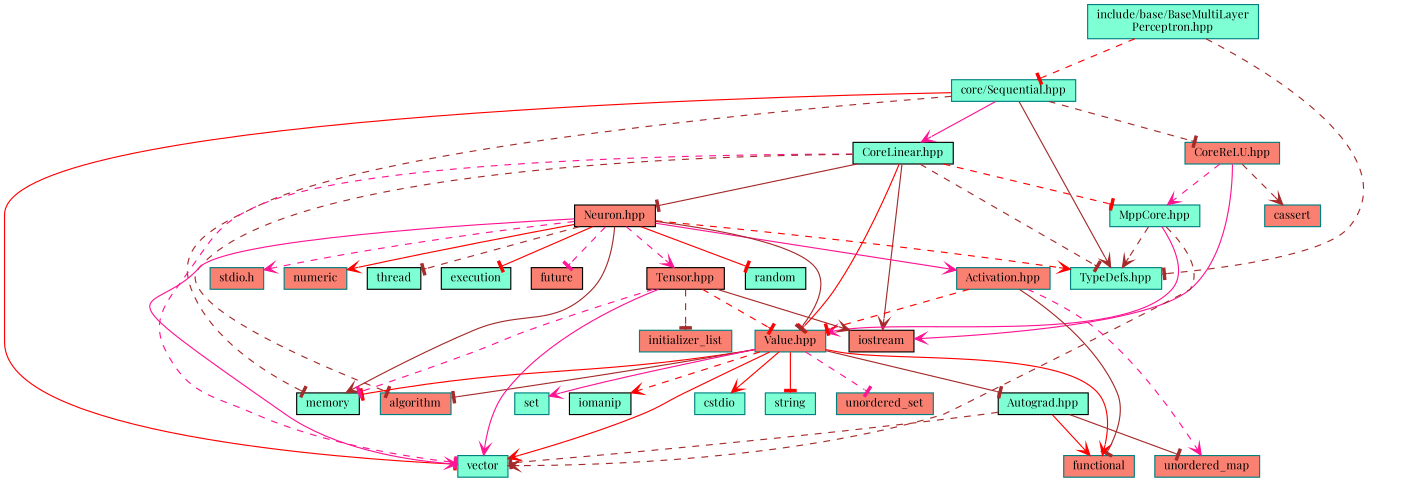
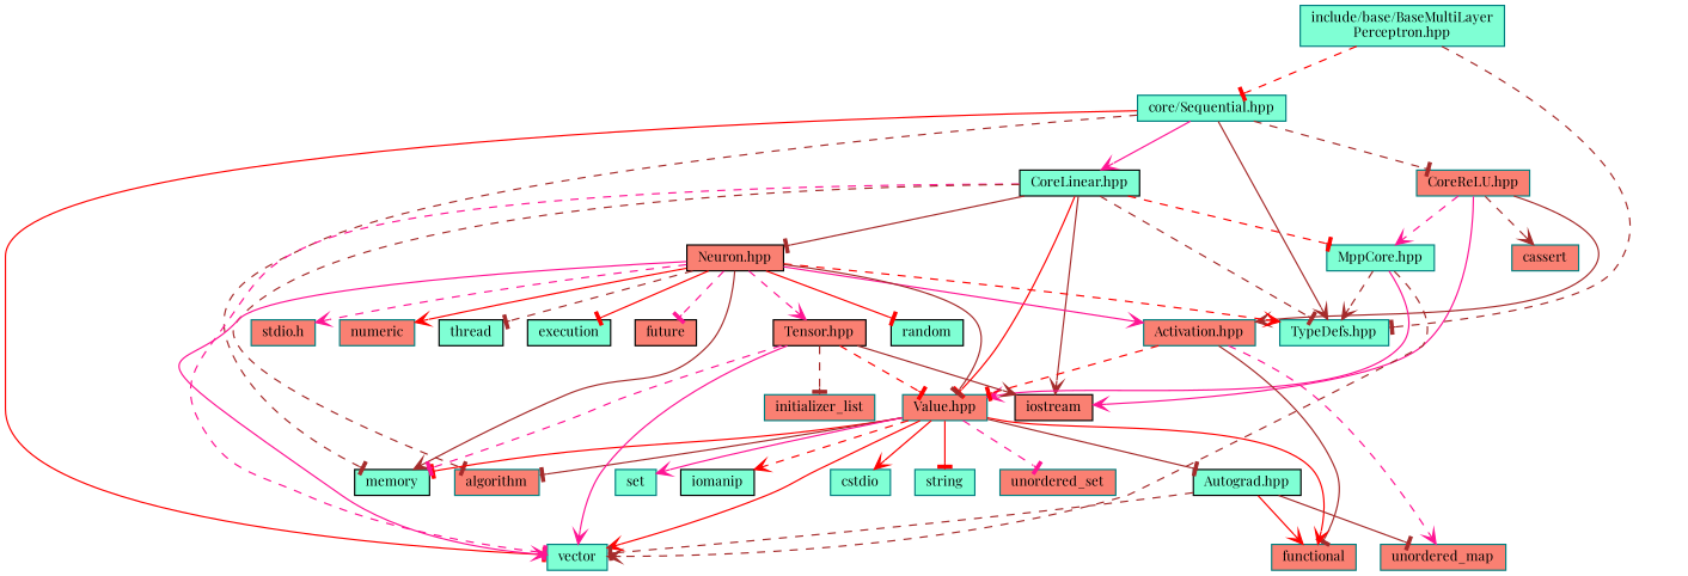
  digraph {
    fontname="Playfair Display"
    node [color=teal fillcolor=aquamarine fontname="Playfair Display" fontsize=10 shape=box style=filled]
    edge [arrowhead=tee color=brown fontname="Playfair Display" fontsize=10 labelfontname=Helvetica labelfontsize=10 style=solid]
    n1 [fontcolor=black height=0.2 label="include/base/BaseMultiLayer\lPerceptron.hpp" width=0.4]
    n2 [height=0.2 label="core/Sequential.hpp" width=0.4]
    n3 [height=0.2 label="TypeDefs.hpp" width=0.4]
    n4 [height=0.2 label=vector width=0.4]
    n5 [color=black height=0.2 label=memory width=0.4]
    n6 [fillcolor=salmon height=0.2 label="CoreReLU.hpp" width=0.4]
    n7 [color=black height=0.2 label="CoreLinear.hpp" width=0.4]
    n8 [color=black fillcolor=salmon height=0.2 label=iostream width=0.4]
    n9 [fillcolor=salmon height=0.2 label=cassert width=0.4]
    n10 [height=0.2 label="MppCore.hpp" width=0.4]
    n11 [fillcolor=salmon height=0.2 label="Activation.hpp" width=0.4]
    n12 [fillcolor=salmon height=0.2 label="Value.hpp" width=0.4]
    n13 [fillcolor=salmon height=0.2 label=algorithm width=0.4]
    n14 [color=black fillcolor=salmon height=0.2 label="Neuron.hpp" width=0.4]
    n15 [fillcolor=salmon height=0.2 label=functional width=0.4]
    n16 [fillcolor=salmon height=0.2 label=unordered_map width=0.4]
    n17 [height=0.2 label=cstdio width=0.4]
    n18 [height=0.2 label=string width=0.4]
    n19 [fillcolor=salmon height=0.2 label=unordered_set width=0.4]
    n20 [height=0.2 label=set width=0.4]
    n21 [color=black height=0.2 label=iomanip width=0.4]
    n22 [color=black height=0.2 label="Autograd.hpp" width=0.4]
    n23 [color=black fillcolor=salmon height=0.2 label="Tensor.hpp" width=0.4]
    n24 [color=black height=0.2 label=random width=0.4]
    n25 [fillcolor=salmon height=0.2 label="stdio.h" width=0.4]
    n26 [fillcolor=salmon height=0.2 label=numeric width=0.4]
    n27 [color=black height=0.2 label=thread width=0.4]
    n28 [color=black height=0.2 label=execution width=0.4]
    n29 [color=black fillcolor=salmon height=0.2 label=future width=0.4]
    n30 [fillcolor=salmon height=0.2 label=initializer_list width=0.4]
    n1 -> n2 [color=red style=dashed]
    n1 -> n3 [style=dashed]
    n2 -> n3 [arrowhead=vee]
    n2 -> n4 [color=red]
    n2 -> n5 [style=dashed]
    n2 -> n6 [style=dashed]
    n2 -> n7 [arrowhead=vee color=deeppink]
    n6 -> n8 [arrowhead=vee color=deeppink]
    n6 -> n9 [arrowhead=vee style=dashed]
    n6 -> n10 [arrowhead=vee color=deeppink style=dashed]
+   n6 -> n11 [arrowhead=vee]
    n7 -> n3 [style=dashed]
    n7 -> n4 [color=deeppink style=dashed]
    n7 -> n8 [arrowhead=vee]
    n7 -> n10 [color=red style=dashed]
    n7 -> n12 [color=red]
    n7 -> n13 [style=dashed]
    n7 -> n14
    n10 -> n3 [arrowhead=vee style=dashed]
    n10 -> n4 [arrowhead=vee style=dashed]
    n10 -> n12 [arrowhead=vee color=deeppink]
    n11 -> n12 [color=red style=dashed]
    n11 -> n15
    n11 -> n16 [arrowhead=vee color=deeppink style=dashed]
    n12 -> n4 [arrowhead=vee color=red]
    n12 -> n5 [color=red]
    n12 -> n13
    n12 -> n15 [arrowhead=vee color=red]
    n12 -> n17 [arrowhead=vee color=red]
    n12 -> n18 [color=red]
    n12 -> n19 [color=deeppink style=dashed]
    n12 -> n20 [arrowhead=vee color=deeppink]
    n12 -> n21 [arrowhead=vee color=red style=dashed]
    n12 -> n22
    n14 -> n3 [arrowhead=vee color=red style=dashed]
    n14 -> n4 [arrowhead=vee color=deeppink]
    n14 -> n5 [arrowhead=vee]
    n14 -> n11 [arrowhead=vee color=deeppink]
    n14 -> n12
    n14 -> n23 [arrowhead=vee color=deeppink style=dashed]
    n14 -> n24 [color=red]
    n14 -> n25 [arrowhead=vee color=deeppink style=dashed]
    n14 -> n26 [arrowhead=vee color=red]
    n14 -> n27 [style=dashed]
    n14 -> n28 [color=red]
    n14 -> n29 [color=deeppink style=dashed]
    n22 -> n4 [style=dashed]
    n22 -> n15 [arrowhead=vee color=red]
    n22 -> n16
    n23 -> n4 [arrowhead=vee color=deeppink]
    n23 -> n5 [color=deeppink style=dashed]
    n23 -> n8 [arrowhead=vee]
    n23 -> n12 [color=red style=dashed]
    n23 -> n30 [style=dashed]
  }
